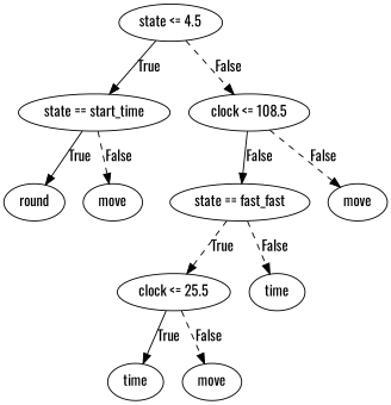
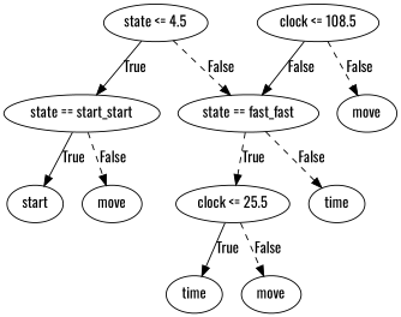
  digraph {
    fontname=Oswald
    node [fontname=Oswald]
    edge [fontname=Oswald style=dashed]
    n1 [label="state <= 4.5"]
-   n2 [label="state == start_time"]
+   n2 [label="state == start_start"]
    n3 [label="clock <= 108.5"]
-   n4 [label=round]
+   n4 [label=start]
    n5 [label=move]
    n6 [label="state == fast_fast"]
    n7 [label=move]
    n8 [label="clock <= 25.5"]
    n9 [label=time]
    n10 [label=time]
    n11 [label=move]
    n1 -> n2 [label=True style=""]
-   n1 -> n3 [label=False]
+   n1 -> n6 [label=False]
    n2 -> n4 [label=True style=""]
    n2 -> n5 [label=False]
    n3 -> n6 [label=False style=""]
    n3 -> n7 [label=False]
    n6 -> n8 [label=True]
    n6 -> n9 [label=False]
    n8 -> n10 [label=True style=""]
    n8 -> n11 [label=False]
  }
